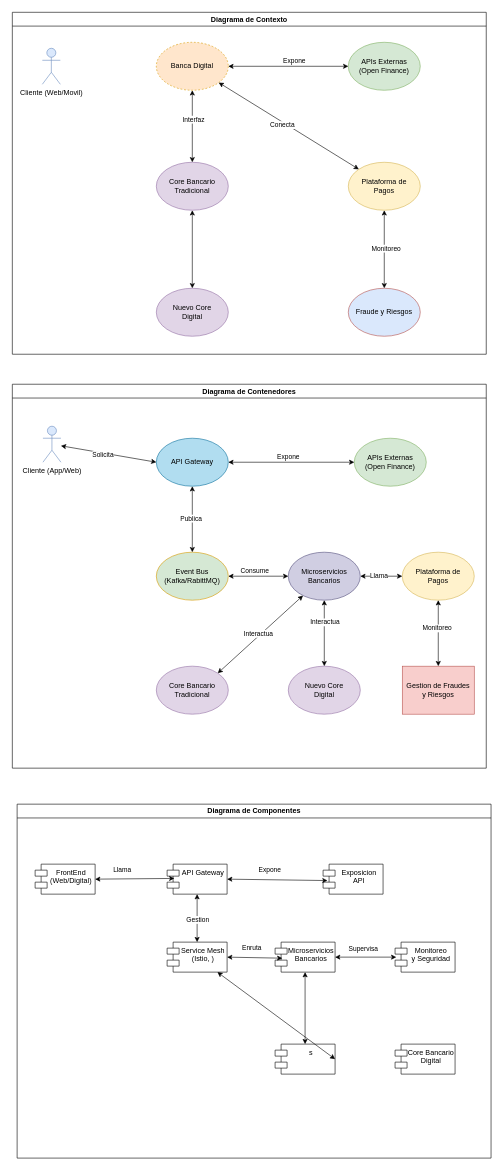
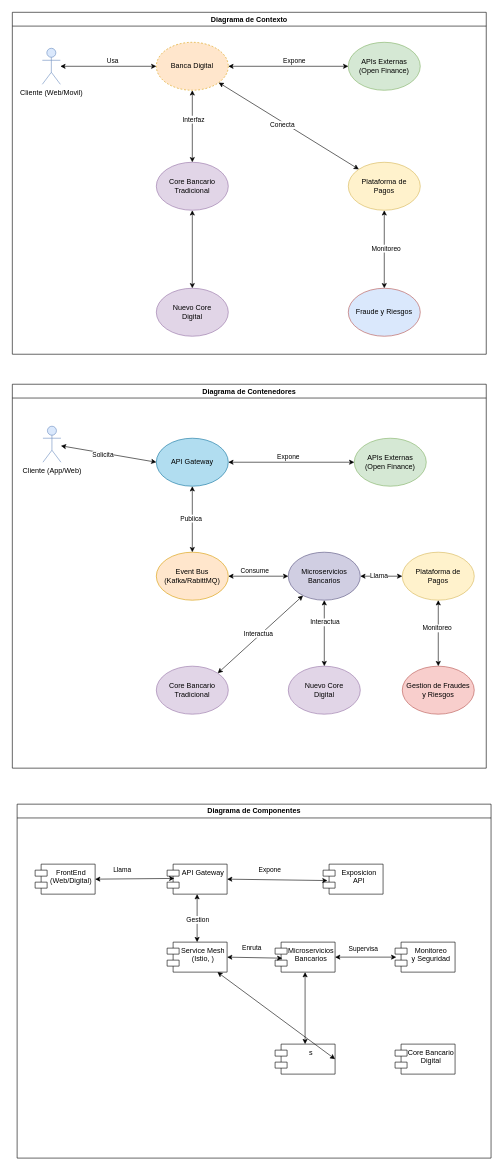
  <mxCell id="0" />
  <mxCell id="1" parent="0" />
  <mxCell id="2" value="Cliente (Web/Movil)" style="shape=umlActor;verticalLabelPosition=bottom;verticalAlign=top;html=1;outlineConnect=0;fillColor=#dae8fc;strokeColor=#6c8ebf;" vertex="1" parent="1"><mxGeometry x="70" y="80" width="30" height="60" as="geometry" /></mxCell>
  <mxCell id="3" value="Banca Digital" style="ellipse;whiteSpace=wrap;html=1;fillColor=#ffe6cc;strokeColor=#d79b00;dashed=1;" vertex="1" parent="1"><mxGeometry x="260" y="70" width="120" height="80" as="geometry" /></mxCell>
+ <mxCell id="4" value="" style="endArrow=classic;startArrow=classic;html=1;rounded=0;entryX=0;entryY=0.5;entryDx=0;entryDy=0;" edge="1" parent="1" source="2" target="3"><mxGeometry width="50" height="50" relative="1" as="geometry"><mxPoint x="200" y="330" as="sourcePoint" /><mxPoint x="250" y="280" as="targetPoint" /></mxGeometry></mxCell>
+ <mxCell id="5" value="Usa" style="edgeLabel;html=1;align=center;verticalAlign=middle;resizable=0;points=[];" vertex="1" connectable="0" parent="4"><mxGeometry x="0.075" y="2" relative="1" as="geometry"><mxPoint y="-8" as="offset" /></mxGeometry></mxCell>
  <mxCell id="6" value="APIs Externas&lt;div&gt;(Open Finance)&lt;/div&gt;" style="ellipse;whiteSpace=wrap;html=1;fillColor=#d5e8d4;strokeColor=#82b366;" vertex="1" parent="1"><mxGeometry x="580" y="70" width="120" height="80" as="geometry" /></mxCell>
  <mxCell id="7" value="" style="endArrow=classic;startArrow=classic;html=1;rounded=0;entryX=0;entryY=0.5;entryDx=0;entryDy=0;exitX=1;exitY=0.5;exitDx=0;exitDy=0;" edge="1" parent="1" source="3" target="6"><mxGeometry width="50" height="50" relative="1" as="geometry"><mxPoint x="430" y="330" as="sourcePoint" /><mxPoint x="480" y="280" as="targetPoint" /></mxGeometry></mxCell>
  <mxCell id="8" value="Expone" style="edgeLabel;html=1;align=center;verticalAlign=middle;resizable=0;points=[];" vertex="1" connectable="0" parent="7"><mxGeometry x="0.09" y="-5" relative="1" as="geometry"><mxPoint y="-15" as="offset" /></mxGeometry></mxCell>
  <mxCell id="9" value="Core Bancario&lt;div&gt;Tradicional&lt;/div&gt;" style="ellipse;whiteSpace=wrap;html=1;fillColor=#e1d5e7;strokeColor=#9673a6;" vertex="1" parent="1"><mxGeometry x="260" y="270" width="120" height="80" as="geometry" /></mxCell>
  <mxCell id="10" value="Nuevo Core&lt;div&gt;Digital&lt;/div&gt;" style="ellipse;whiteSpace=wrap;html=1;fillColor=#e1d5e7;strokeColor=#9673a6;" vertex="1" parent="1"><mxGeometry x="260" y="480" width="120" height="80" as="geometry" /></mxCell>
  <mxCell id="11" value="Plataforma de&lt;div&gt;Pagos&lt;/div&gt;" style="ellipse;whiteSpace=wrap;html=1;fillColor=#fff2cc;strokeColor=#d6b656;" vertex="1" parent="1"><mxGeometry x="580" y="270" width="120" height="80" as="geometry" /></mxCell>
  <mxCell id="12" value="Fraude y Riesgos" style="ellipse;whiteSpace=wrap;html=1;fillColor=#dae8fc;strokeColor=#b85450;" vertex="1" parent="1"><mxGeometry x="580" y="480" width="120" height="80" as="geometry" /></mxCell>
  <mxCell id="13" value="" style="endArrow=classic;startArrow=classic;html=1;rounded=0;exitX=0;exitY=0;exitDx=0;exitDy=0;" edge="1" parent="1" source="11" target="3"><mxGeometry width="50" height="50" relative="1" as="geometry"><mxPoint x="420" y="320" as="sourcePoint" /><mxPoint x="470" y="270" as="targetPoint" /></mxGeometry></mxCell>
  <mxCell id="14" value="Conecta" style="edgeLabel;html=1;align=center;verticalAlign=middle;resizable=0;points=[];" vertex="1" connectable="0" parent="13"><mxGeometry x="0.066" y="3" relative="1" as="geometry"><mxPoint x="-2" as="offset" /></mxGeometry></mxCell>
  <mxCell id="15" value="" style="endArrow=classic;startArrow=classic;html=1;rounded=0;entryX=0.5;entryY=1;entryDx=0;entryDy=0;" edge="1" parent="1" source="9" target="3"><mxGeometry width="50" height="50" relative="1" as="geometry"><mxPoint x="420" y="320" as="sourcePoint" /><mxPoint x="470" y="270" as="targetPoint" /></mxGeometry></mxCell>
  <mxCell id="16" value="Interfaz" style="edgeLabel;html=1;align=center;verticalAlign=middle;resizable=0;points=[];" vertex="1" connectable="0" parent="15"><mxGeometry x="0.201" y="-1" relative="1" as="geometry"><mxPoint as="offset" /></mxGeometry></mxCell>
  <mxCell id="17" value="" style="endArrow=classic;startArrow=classic;html=1;rounded=0;entryX=0.5;entryY=1;entryDx=0;entryDy=0;exitX=0.5;exitY=0;exitDx=0;exitDy=0;" edge="1" parent="1" source="10" target="9"><mxGeometry width="50" height="50" relative="1" as="geometry"><mxPoint x="420" y="320" as="sourcePoint" /><mxPoint x="470" y="270" as="targetPoint" /></mxGeometry></mxCell>
  <mxCell id="18" value="" style="endArrow=classic;startArrow=classic;html=1;rounded=0;entryX=0.5;entryY=1;entryDx=0;entryDy=0;exitX=0.5;exitY=0;exitDx=0;exitDy=0;" edge="1" parent="1" source="12" target="11"><mxGeometry width="50" height="50" relative="1" as="geometry"><mxPoint x="420" y="320" as="sourcePoint" /><mxPoint x="470" y="270" as="targetPoint" /></mxGeometry></mxCell>
  <mxCell id="19" value="Monitoreo" style="edgeLabel;html=1;align=center;verticalAlign=middle;resizable=0;points=[];" vertex="1" connectable="0" parent="18"><mxGeometry x="0.027" y="-2" relative="1" as="geometry"><mxPoint as="offset" /></mxGeometry></mxCell>
  <mxCell id="20" value="Diagrama de Contexto" style="swimlane;whiteSpace=wrap;html=1;" vertex="1" parent="1"><mxGeometry x="20" y="20" width="790" height="570" as="geometry" /></mxCell>
  <mxCell id="21" value="Diagrama de Contenedores" style="swimlane;whiteSpace=wrap;html=1;" vertex="1" parent="1"><mxGeometry x="20" y="640" width="790" height="640" as="geometry" /></mxCell>
  <mxCell id="22" value="Cliente (App/Web)" style="shape=umlActor;verticalLabelPosition=bottom;verticalAlign=top;html=1;outlineConnect=0;fillColor=#dae8fc;strokeColor=#6c8ebf;" vertex="1" parent="21"><mxGeometry x="51" y="70" width="30" height="60" as="geometry" /></mxCell>
  <mxCell id="23" value="API Gateway" style="ellipse;whiteSpace=wrap;html=1;fillColor=#b1ddf0;strokeColor=#10739e;" vertex="1" parent="21"><mxGeometry x="240" y="90" width="120" height="80" as="geometry" /></mxCell>
  <mxCell id="24" value="" style="endArrow=classic;startArrow=classic;html=1;rounded=0;entryX=0;entryY=0.5;entryDx=0;entryDy=0;" edge="1" parent="21" source="22" target="23"><mxGeometry width="50" height="50" relative="1" as="geometry"><mxPoint x="80" y="130" as="sourcePoint" /><mxPoint x="330" y="100" as="targetPoint" /></mxGeometry></mxCell>
  <mxCell id="25" value="Solicita" style="edgeLabel;html=1;align=center;verticalAlign=middle;resizable=0;points=[];" vertex="1" connectable="0" parent="24"><mxGeometry x="-0.114" y="-3" relative="1" as="geometry"><mxPoint as="offset" /></mxGeometry></mxCell>
  <mxCell id="26" value="APIs Externas&lt;div&gt;(Open Finance)&lt;/div&gt;" style="ellipse;whiteSpace=wrap;html=1;fillColor=#d5e8d4;strokeColor=#82b366;" vertex="1" parent="21"><mxGeometry x="570" y="90" width="120" height="80" as="geometry" /></mxCell>
- <mxCell id="27" value="Event Bus&lt;div&gt;(Kafka/RabittMQ)&lt;/div&gt;" style="ellipse;whiteSpace=wrap;html=1;fillColor=#d5e8d4;strokeColor=#d79b00;" vertex="1" parent="21"><mxGeometry x="240" y="280" width="120" height="80" as="geometry" /></mxCell>
+ <mxCell id="27" value="Event Bus&lt;div&gt;(Kafka/RabittMQ)&lt;/div&gt;" style="ellipse;whiteSpace=wrap;html=1;fillColor=#ffe6cc;strokeColor=#d79b00;" vertex="1" parent="21"><mxGeometry x="240" y="280" width="120" height="80" as="geometry" /></mxCell>
  <mxCell id="28" value="Microservicios&lt;div&gt;Bancarios&lt;/div&gt;" style="ellipse;whiteSpace=wrap;html=1;fillColor=#d0cee2;strokeColor=#56517e;" vertex="1" parent="21"><mxGeometry x="460" y="280" width="120" height="80" as="geometry" /></mxCell>
  <mxCell id="29" value="Plataforma de&lt;div&gt;Pagos&lt;/div&gt;" style="ellipse;whiteSpace=wrap;html=1;fillColor=#fff2cc;strokeColor=#d6b656;" vertex="1" parent="21"><mxGeometry x="650" y="280" width="120" height="80" as="geometry" /></mxCell>
  <mxCell id="30" value="Core Bancario&lt;div&gt;Tradicional&lt;/div&gt;" style="ellipse;whiteSpace=wrap;html=1;fillColor=#e1d5e7;strokeColor=#9673a6;" vertex="1" parent="21"><mxGeometry x="240" y="470" width="120" height="80" as="geometry" /></mxCell>
  <mxCell id="31" value="Nuevo Core&lt;div&gt;Digital&lt;/div&gt;" style="ellipse;whiteSpace=wrap;html=1;fillColor=#e1d5e7;strokeColor=#9673a6;" vertex="1" parent="21"><mxGeometry x="460" y="470" width="120" height="80" as="geometry" /></mxCell>
- <mxCell id="32" value="Gestion de Fraudes&lt;div&gt;y Riesgos&lt;/div&gt;" style="whiteSpace=wrap;html=1;fillColor=#f8cecc;strokeColor=#b85450;rounded=0;" vertex="1" parent="21"><mxGeometry x="650" y="470" width="120" height="80" as="geometry" /></mxCell>
+ <mxCell id="32" value="Gestion de Fraudes&lt;div&gt;y Riesgos&lt;/div&gt;" style="ellipse;whiteSpace=wrap;html=1;fillColor=#f8cecc;strokeColor=#b85450;" vertex="1" parent="21"><mxGeometry x="650" y="470" width="120" height="80" as="geometry" /></mxCell>
  <mxCell id="33" value="" style="endArrow=classic;startArrow=classic;html=1;rounded=0;entryX=0.5;entryY=1;entryDx=0;entryDy=0;exitX=0.5;exitY=0;exitDx=0;exitDy=0;" edge="1" parent="21" source="27" target="23"><mxGeometry width="50" height="50" relative="1" as="geometry"><mxPoint x="320" y="270" as="sourcePoint" /><mxPoint x="370" y="220" as="targetPoint" /></mxGeometry></mxCell>
  <mxCell id="34" value="Publica" style="edgeLabel;html=1;align=center;verticalAlign=middle;resizable=0;points=[];" vertex="1" connectable="0" parent="33"><mxGeometry x="0.043" y="3" relative="1" as="geometry"><mxPoint as="offset" /></mxGeometry></mxCell>
  <mxCell id="35" value="" style="endArrow=classic;startArrow=classic;html=1;rounded=0;entryX=0;entryY=0.5;entryDx=0;entryDy=0;exitX=1;exitY=0.5;exitDx=0;exitDy=0;" edge="1" parent="21" source="27" target="28"><mxGeometry width="50" height="50" relative="1" as="geometry"><mxPoint x="320" y="270" as="sourcePoint" /><mxPoint x="370" y="220" as="targetPoint" /></mxGeometry></mxCell>
  <mxCell id="36" value="Consume" style="edgeLabel;html=1;align=center;verticalAlign=middle;resizable=0;points=[];" vertex="1" connectable="0" parent="35"><mxGeometry x="-0.419" y="2" relative="1" as="geometry"><mxPoint x="14" y="-8" as="offset" /></mxGeometry></mxCell>
  <mxCell id="37" value="" style="endArrow=classic;startArrow=classic;html=1;rounded=0;entryX=0;entryY=0.5;entryDx=0;entryDy=0;exitX=1;exitY=0.5;exitDx=0;exitDy=0;" edge="1" parent="21" source="23" target="26"><mxGeometry width="50" height="50" relative="1" as="geometry"><mxPoint x="320" y="270" as="sourcePoint" /><mxPoint x="370" y="220" as="targetPoint" /></mxGeometry></mxCell>
  <mxCell id="38" value="Expone" style="edgeLabel;html=1;align=center;verticalAlign=middle;resizable=0;points=[];" vertex="1" connectable="0" parent="37"><mxGeometry x="-0.331" y="-3" relative="1" as="geometry"><mxPoint x="29" y="-13" as="offset" /></mxGeometry></mxCell>
  <mxCell id="39" value="" style="endArrow=classic;startArrow=classic;html=1;rounded=0;entryX=0;entryY=0.5;entryDx=0;entryDy=0;exitX=1;exitY=0.5;exitDx=0;exitDy=0;" edge="1" parent="21" source="28" target="29"><mxGeometry width="50" height="50" relative="1" as="geometry"><mxPoint x="320" y="270" as="sourcePoint" /><mxPoint x="370" y="220" as="targetPoint" /></mxGeometry></mxCell>
  <mxCell id="40" value="Llama" style="edgeLabel;html=1;align=center;verticalAlign=middle;resizable=0;points=[];" vertex="1" connectable="0" parent="39"><mxGeometry x="-0.136" y="2" relative="1" as="geometry"><mxPoint as="offset" /></mxGeometry></mxCell>
  <mxCell id="41" value="" style="endArrow=classic;startArrow=classic;html=1;rounded=0;exitX=1;exitY=0;exitDx=0;exitDy=0;" edge="1" parent="21" source="30" target="28"><mxGeometry width="50" height="50" relative="1" as="geometry"><mxPoint x="320" y="270" as="sourcePoint" /><mxPoint x="370" y="220" as="targetPoint" /></mxGeometry></mxCell>
  <mxCell id="42" value="Interactua" style="edgeLabel;html=1;align=center;verticalAlign=middle;resizable=0;points=[];" vertex="1" connectable="0" parent="41"><mxGeometry x="-0.024" y="4" relative="1" as="geometry"><mxPoint as="offset" /></mxGeometry></mxCell>
  <mxCell id="43" value="" style="endArrow=classic;startArrow=classic;html=1;rounded=0;entryX=0.5;entryY=1;entryDx=0;entryDy=0;exitX=0.5;exitY=0;exitDx=0;exitDy=0;" edge="1" parent="21" source="31" target="28"><mxGeometry width="50" height="50" relative="1" as="geometry"><mxPoint x="320" y="270" as="sourcePoint" /><mxPoint x="370" y="220" as="targetPoint" /></mxGeometry></mxCell>
  <mxCell id="44" value="Interactua" style="edgeLabel;html=1;align=center;verticalAlign=middle;resizable=0;points=[];" vertex="1" connectable="0" parent="43"><mxGeometry x="0.353" relative="1" as="geometry"><mxPoint as="offset" /></mxGeometry></mxCell>
  <mxCell id="45" value="" style="endArrow=classic;startArrow=classic;html=1;rounded=0;entryX=0.5;entryY=1;entryDx=0;entryDy=0;" edge="1" parent="21" source="32" target="29"><mxGeometry width="50" height="50" relative="1" as="geometry"><mxPoint x="570" y="270" as="sourcePoint" /><mxPoint x="620" y="220" as="targetPoint" /></mxGeometry></mxCell>
  <mxCell id="46" value="Monitoreo" style="edgeLabel;html=1;align=center;verticalAlign=middle;resizable=0;points=[];" vertex="1" connectable="0" parent="45"><mxGeometry x="0.16" y="3" relative="1" as="geometry"><mxPoint as="offset" /></mxGeometry></mxCell>
  <mxCell id="47" value="Diagrama de Componentes" style="swimlane;whiteSpace=wrap;html=1;" vertex="1" parent="1"><mxGeometry x="28" y="1340" width="790" height="590" as="geometry" /></mxCell>
  <mxCell id="48" value="FrontEnd&lt;div&gt;(Web/Digital)&lt;/div&gt;" style="shape=module;align=left;spacingLeft=20;align=center;verticalAlign=top;whiteSpace=wrap;html=1;" vertex="1" parent="47"><mxGeometry x="30" y="100" width="100" height="50" as="geometry" /></mxCell>
  <mxCell id="49" value="API Gateway" style="shape=module;align=left;spacingLeft=20;align=center;verticalAlign=top;whiteSpace=wrap;html=1;" vertex="1" parent="47"><mxGeometry x="250" y="100" width="100" height="50" as="geometry" /></mxCell>
  <mxCell id="50" value="Exposicion&lt;div&gt;API&lt;/div&gt;" style="shape=module;align=left;spacingLeft=20;align=center;verticalAlign=top;whiteSpace=wrap;html=1;" vertex="1" parent="47"><mxGeometry x="510" y="100" width="100" height="50" as="geometry" /></mxCell>
  <mxCell id="51" value="Service Mesh&lt;div&gt;(Istio, )&lt;/div&gt;" style="shape=module;align=left;spacingLeft=20;align=center;verticalAlign=top;whiteSpace=wrap;html=1;" vertex="1" parent="47"><mxGeometry x="250" y="230" width="100" height="50" as="geometry" /></mxCell>
  <mxCell id="52" value="" style="endArrow=classic;startArrow=classic;html=1;rounded=0;exitX=1;exitY=0.5;exitDx=0;exitDy=0;entryX=0.12;entryY=0.476;entryDx=0;entryDy=0;entryPerimeter=0;" edge="1" parent="47" source="48" target="49"><mxGeometry width="50" height="50" relative="1" as="geometry"><mxPoint x="270" y="150" as="sourcePoint" /><mxPoint x="320" y="100" as="targetPoint" /></mxGeometry></mxCell>
  <mxCell id="53" value="Llama" style="edgeLabel;html=1;align=center;verticalAlign=middle;resizable=0;points=[];" vertex="1" connectable="0" parent="52"><mxGeometry x="-0.319" relative="1" as="geometry"><mxPoint y="-15" as="offset" /></mxGeometry></mxCell>
  <mxCell id="54" value="" style="endArrow=classic;startArrow=classic;html=1;rounded=0;entryX=0.073;entryY=0.547;entryDx=0;entryDy=0;entryPerimeter=0;exitX=1;exitY=0.5;exitDx=0;exitDy=0;" edge="1" parent="47" source="49" target="50"><mxGeometry width="50" height="50" relative="1" as="geometry"><mxPoint x="270" y="150" as="sourcePoint" /><mxPoint x="320" y="100" as="targetPoint" /></mxGeometry></mxCell>
  <mxCell id="55" value="Expone" style="edgeLabel;html=1;align=center;verticalAlign=middle;resizable=0;points=[];" vertex="1" connectable="0" parent="54"><mxGeometry x="-0.153" relative="1" as="geometry"><mxPoint y="-16" as="offset" /></mxGeometry></mxCell>
  <mxCell id="56" value="Microservicios&lt;div&gt;Bancarios&lt;/div&gt;" style="shape=module;align=left;spacingLeft=20;align=center;verticalAlign=top;whiteSpace=wrap;html=1;" vertex="1" parent="47"><mxGeometry x="430" y="230" width="100" height="50" as="geometry" /></mxCell>
  <mxCell id="57" value="Monitoreo&lt;div&gt;y Seguridad&lt;/div&gt;" style="shape=module;align=left;spacingLeft=20;align=center;verticalAlign=top;whiteSpace=wrap;html=1;" vertex="1" parent="47"><mxGeometry x="630" y="230" width="100" height="50" as="geometry" /></mxCell>
  <mxCell id="58" value="s" style="shape=module;align=left;spacingLeft=20;align=center;verticalAlign=top;whiteSpace=wrap;html=1;" vertex="1" parent="47"><mxGeometry x="430" y="400" width="100" height="50" as="geometry" /></mxCell>
  <mxCell id="59" value="Core Bancario&lt;div&gt;Digital&lt;/div&gt;" style="shape=module;align=left;spacingLeft=20;align=center;verticalAlign=top;whiteSpace=wrap;html=1;" vertex="1" parent="47"><mxGeometry x="630" y="400" width="100" height="50" as="geometry" /></mxCell>
  <mxCell id="60" value="" style="endArrow=classic;startArrow=classic;html=1;rounded=0;exitX=0.5;exitY=0;exitDx=0;exitDy=0;entryX=0.5;entryY=1;entryDx=0;entryDy=0;" edge="1" parent="47" source="51" target="49"><mxGeometry width="50" height="50" relative="1" as="geometry"><mxPoint x="270" y="150" as="sourcePoint" /><mxPoint x="310" y="160" as="targetPoint" /></mxGeometry></mxCell>
  <mxCell id="61" value="Gestion" style="edgeLabel;html=1;align=center;verticalAlign=middle;resizable=0;points=[];" vertex="1" connectable="0" parent="60"><mxGeometry x="-0.051" relative="1" as="geometry"><mxPoint as="offset" /></mxGeometry></mxCell>
  <mxCell id="62" value="" style="endArrow=classic;startArrow=classic;html=1;rounded=0;entryX=0.12;entryY=0.535;entryDx=0;entryDy=0;entryPerimeter=0;exitX=1;exitY=0.5;exitDx=0;exitDy=0;" edge="1" parent="47" source="51" target="56"><mxGeometry width="50" height="50" relative="1" as="geometry"><mxPoint x="270" y="150" as="sourcePoint" /><mxPoint x="320" y="100" as="targetPoint" /></mxGeometry></mxCell>
  <mxCell id="63" value="Enruta" style="edgeLabel;html=1;align=center;verticalAlign=middle;resizable=0;points=[];" vertex="1" connectable="0" parent="62"><mxGeometry x="-0.408" y="3" relative="1" as="geometry"><mxPoint x="13" y="-13" as="offset" /></mxGeometry></mxCell>
  <mxCell id="64" value="" style="endArrow=classic;startArrow=classic;html=1;rounded=0;exitX=0.5;exitY=0;exitDx=0;exitDy=0;entryX=0.5;entryY=1;entryDx=0;entryDy=0;" edge="1" parent="47" source="58" target="56"><mxGeometry width="50" height="50" relative="1" as="geometry"><mxPoint x="690" y="260" as="sourcePoint" /><mxPoint x="740" y="210" as="targetPoint" /></mxGeometry></mxCell>
  <mxCell id="65" value="" style="endArrow=classic;startArrow=classic;html=1;rounded=0;exitX=1;exitY=0.5;exitDx=0;exitDy=0;" edge="1" parent="47" source="58" target="51"><mxGeometry width="50" height="50" relative="1" as="geometry"><mxPoint x="690" y="260" as="sourcePoint" /><mxPoint x="740" y="210" as="targetPoint" /></mxGeometry></mxCell>
  <mxCell id="66" value="" style="endArrow=classic;startArrow=classic;html=1;rounded=0;entryX=1;entryY=0.5;entryDx=0;entryDy=0;" edge="1" parent="1" target="56"><mxGeometry width="50" height="50" relative="1" as="geometry"><mxPoint x="660" y="1595" as="sourcePoint" /><mxPoint x="760" y="1550" as="targetPoint" /></mxGeometry></mxCell>
  <mxCell id="67" value="Supervisa" style="edgeLabel;html=1;align=center;verticalAlign=middle;resizable=0;points=[];" vertex="1" connectable="0" parent="66"><mxGeometry x="0.226" y="-4" relative="1" as="geometry"><mxPoint x="7" y="-11" as="offset" /></mxGeometry></mxCell>
